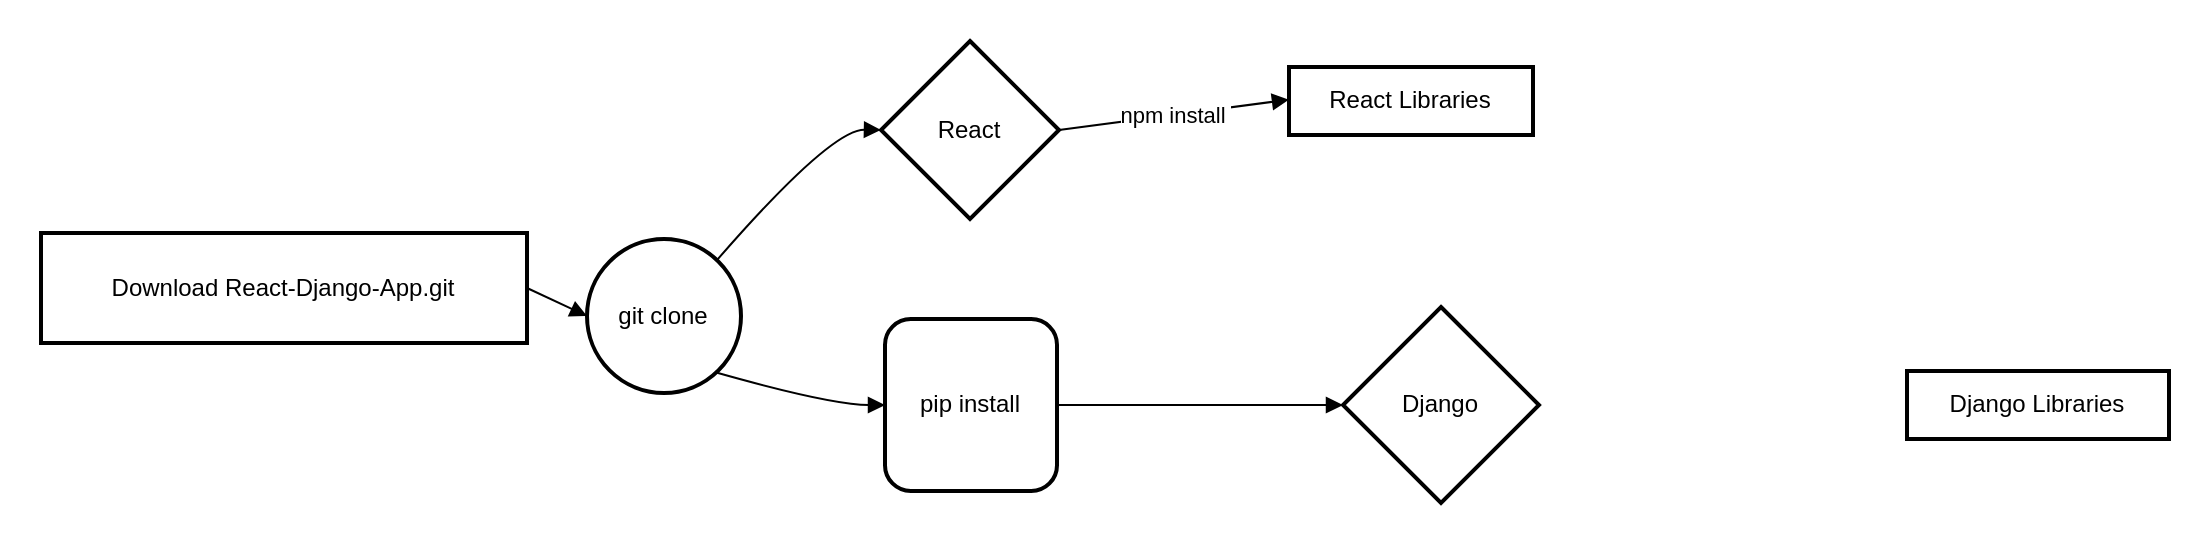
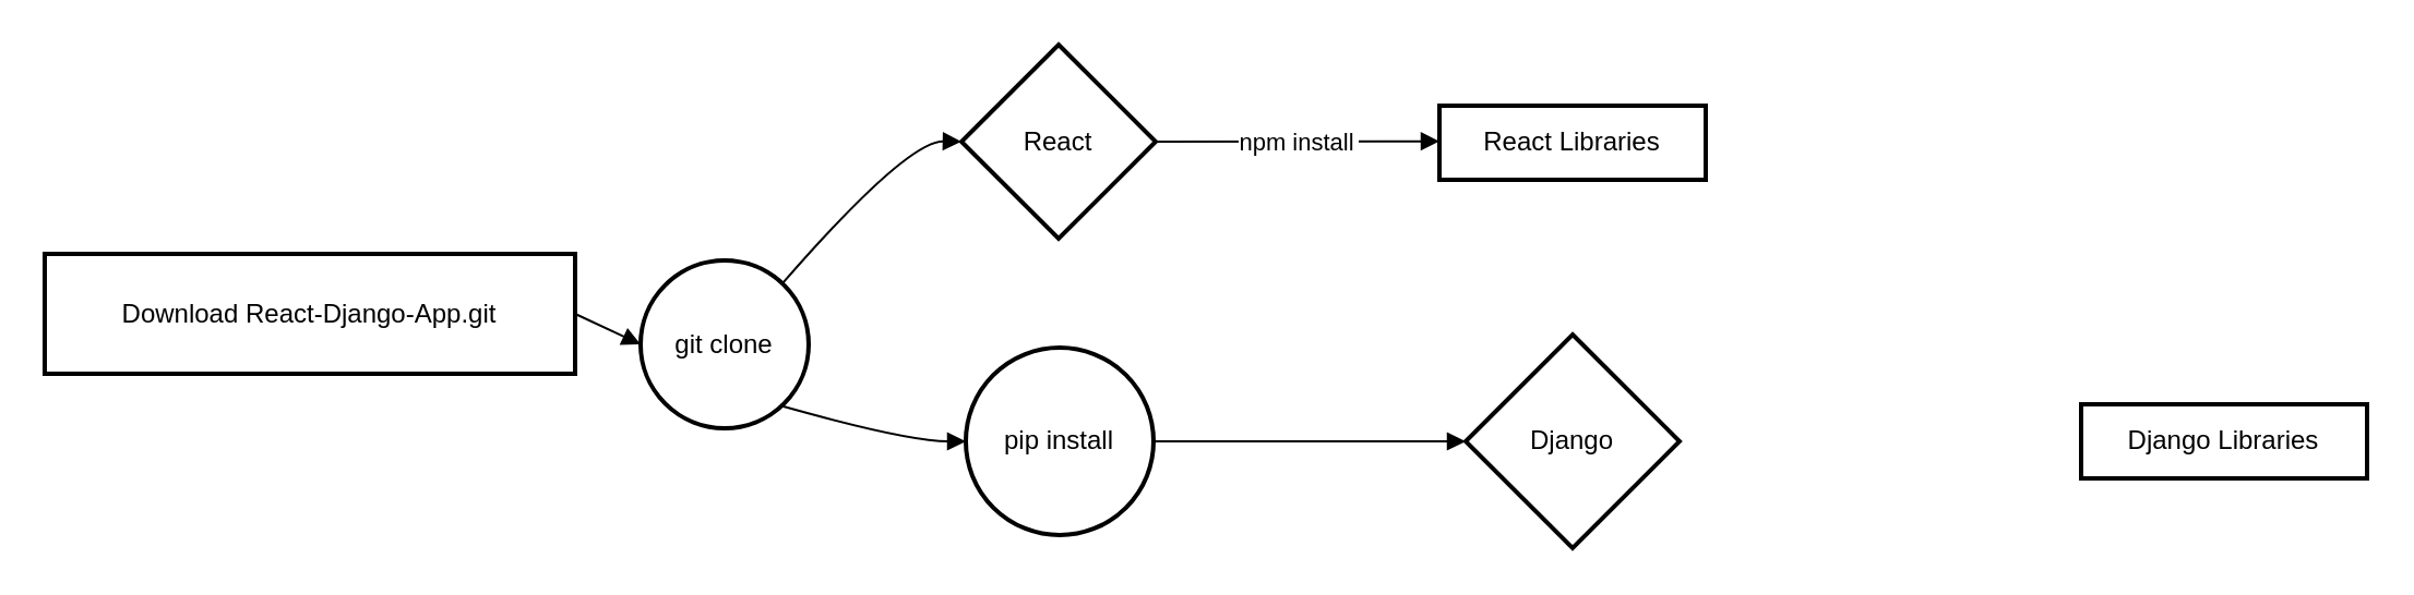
  <mxCell id="0" />
  <mxCell id="1" parent="0" />
  <mxCell id="2" value="Download React-Django-App.git" style="whiteSpace=wrap;strokeWidth=2;" vertex="1" parent="1"><mxGeometry x="20" y="116" width="243" height="55" as="geometry" /></mxCell>
  <mxCell id="3" value="git clone" style="ellipse;aspect=fixed;strokeWidth=2;whiteSpace=wrap;" vertex="1" parent="1"><mxGeometry x="293" y="119" width="77" height="77" as="geometry" /></mxCell>
  <mxCell id="4" value="React" style="rhombus;strokeWidth=2;whiteSpace=wrap;" vertex="1" parent="1"><mxGeometry x="440" width="89" height="89" as="geometry" y="20" /></mxCell>
- <mxCell id="5" value="React Libraries" style="whiteSpace=wrap;strokeWidth=2;" vertex="1" parent="1"><mxGeometry x="644" y="33" width="122" height="34" as="geometry" /></mxCell>
- <mxCell id="6" value="pip install" style="aspect=fixed;strokeWidth=2;whiteSpace=wrap;rounded=1;" vertex="1" parent="1"><mxGeometry x="442" y="159" width="86" height="86" as="geometry" /></mxCell>
+ <mxCell id="5" value="React Libraries" style="whiteSpace=wrap;strokeWidth=2;" vertex="1" parent="1"><mxGeometry x="659" y="48" width="122" height="34" as="geometry" /></mxCell>
+ <mxCell id="6" value="pip install" style="ellipse;aspect=fixed;strokeWidth=2;whiteSpace=wrap;" vertex="1" parent="1"><mxGeometry x="442" y="159" width="86" height="86" as="geometry" /></mxCell>
  <mxCell id="7" value="Django" style="rhombus;strokeWidth=2;whiteSpace=wrap;" vertex="1" parent="1"><mxGeometry x="671" y="153" width="98" height="98" as="geometry" /></mxCell>
  <mxCell id="8" value="Django Libraries" style="whiteSpace=wrap;strokeWidth=2;" vertex="1" parent="1"><mxGeometry x="953" y="185" width="131" height="34" as="geometry" /></mxCell>
  <mxCell id="9" value="" style="curved=1;startArrow=none;endArrow=block;exitX=1;exitY=0.5;entryX=0;entryY=0.51;" edge="1" parent="1" source="2" target="3"><mxGeometry relative="1" as="geometry"><Array as="points" /></mxGeometry></mxCell>
  <mxCell id="10" value="" style="curved=1;startArrow=none;endArrow=block;exitX=0.97;exitY=0;entryX=0;entryY=0.5;" edge="1" parent="1" source="3" target="4"><mxGeometry relative="1" as="geometry"><Array as="points"><mxPoint x="415" y="64" /></Array></mxGeometry></mxCell>
  <mxCell id="11" value="npm install" style="curved=1;startArrow=none;endArrow=block;exitX=1;exitY=0.5;entryX=0;entryY=0.48;" edge="1" parent="1" source="4" target="5"><mxGeometry relative="1" as="geometry"><Array as="points" /></mxGeometry></mxCell>
  <mxCell id="12" value="" style="curved=1;startArrow=none;endArrow=block;exitX=0.97;exitY=1.01;entryX=0;entryY=0.5;" edge="1" parent="1" source="3" target="6"><mxGeometry relative="1" as="geometry"><Array as="points"><mxPoint x="415" y="202" /></Array></mxGeometry></mxCell>
  <mxCell id="13" value="" style="curved=1;startArrow=none;endArrow=block;exitX=1;exitY=0.5;entryX=0;entryY=0.5;" edge="1" parent="1" source="6" target="7"><mxGeometry relative="1" as="geometry"><Array as="points" /></mxGeometry></mxCell>
